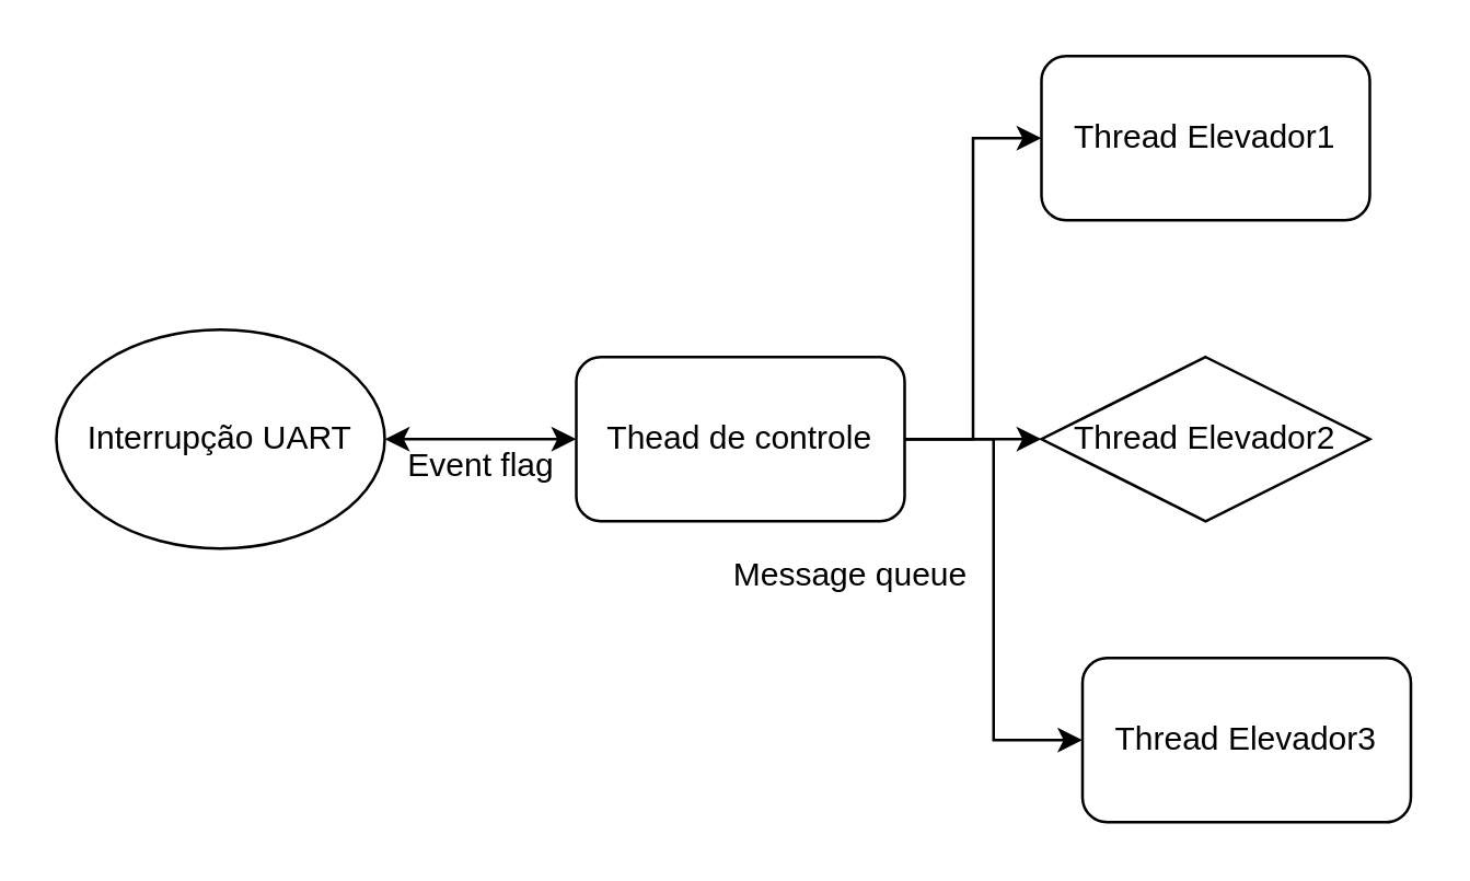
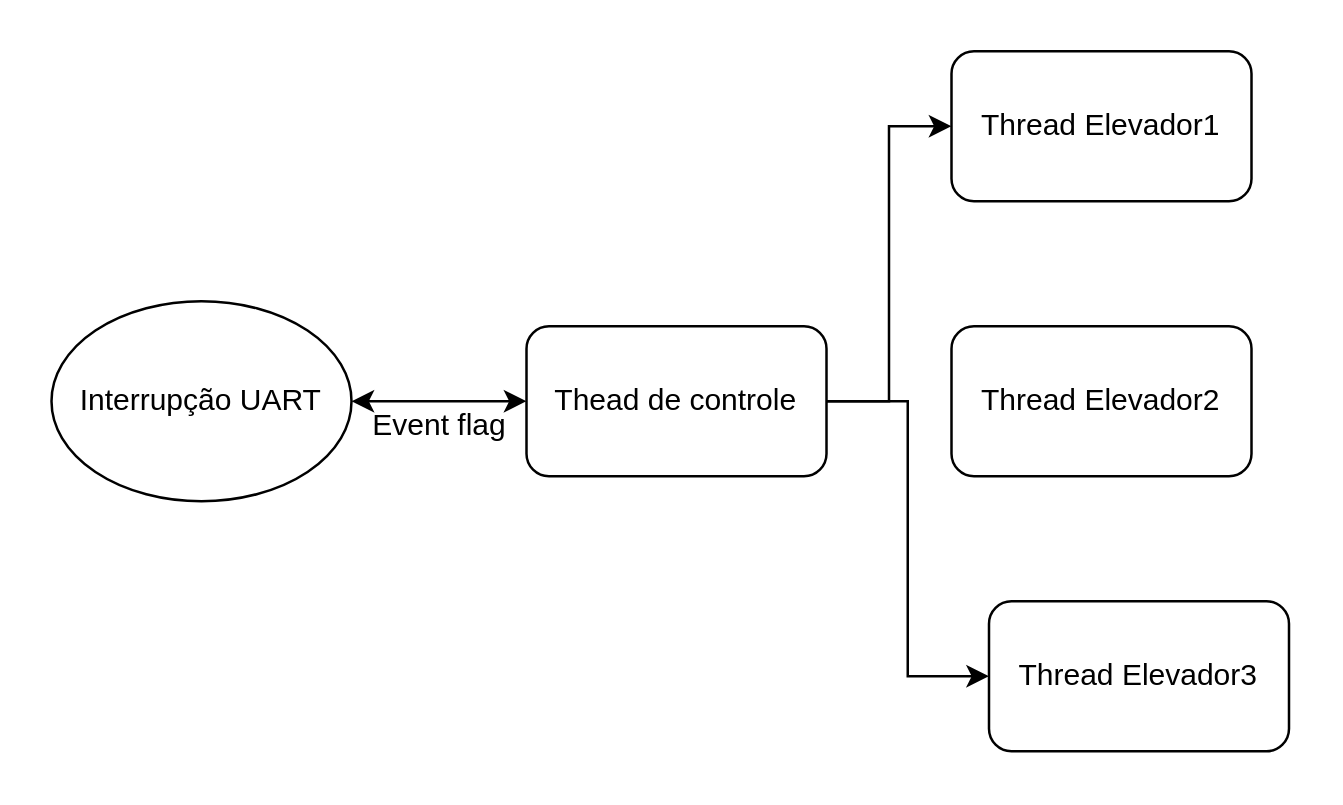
  <mxCell id="0" />
  <mxCell id="1" parent="0" />
  <mxCell id="2" value="" style="edgeStyle=orthogonalEdgeStyle;rounded=0;orthogonalLoop=1;jettySize=auto;html=1;startArrow=classic;startFill=1;" edge="1" parent="1" source="3" target="7"><mxGeometry relative="1" as="geometry" /></mxCell>
  <mxCell id="3" value="Interrupção UART" style="ellipse;whiteSpace=wrap;html=1;" parent="1" vertex="1"><mxGeometry x="20" y="120" width="120" height="80" as="geometry" /></mxCell>
- <mxCell id="4" value="" style="edgeStyle=orthogonalEdgeStyle;rounded=0;orthogonalLoop=1;jettySize=auto;html=1;" edge="1" parent="1" source="7" target="10"><mxGeometry relative="1" as="geometry" /></mxCell>
  <mxCell id="5" style="edgeStyle=orthogonalEdgeStyle;rounded=0;orthogonalLoop=1;jettySize=auto;html=1;exitX=1;exitY=0.5;exitDx=0;exitDy=0;entryX=0;entryY=0.5;entryDx=0;entryDy=0;" edge="1" parent="1" source="7" target="9"><mxGeometry relative="1" as="geometry" /></mxCell>
  <mxCell id="6" style="edgeStyle=orthogonalEdgeStyle;rounded=0;orthogonalLoop=1;jettySize=auto;html=1;exitX=1;exitY=0.5;exitDx=0;exitDy=0;entryX=0;entryY=0.5;entryDx=0;entryDy=0;" edge="1" parent="1" source="7" target="11"><mxGeometry relative="1" as="geometry" /></mxCell>
  <mxCell id="7" value="Thead de controle" style="rounded=1;whiteSpace=wrap;html=1;" parent="1" vertex="1"><mxGeometry x="210" y="130" width="120" height="60" as="geometry" /></mxCell>
  <mxCell id="8" value="Event flag" style="text;html=1;align=center;verticalAlign=middle;resizable=0;points=[];autosize=1;strokeColor=none;" vertex="1" parent="1"><mxGeometry x="140" y="160" width="70" height="20" as="geometry" /></mxCell>
  <mxCell id="9" value="Thread Elevador1" style="rounded=1;whiteSpace=wrap;html=1;" vertex="1" parent="1"><mxGeometry x="380" y="20" width="120" height="60" as="geometry" /></mxCell>
- <mxCell id="10" value="&lt;span&gt;Thread Elevador2&lt;/span&gt;" style="rhombus;whiteSpace=wrap;html=1;" vertex="1" parent="1"><mxGeometry x="380" y="130" width="120" height="60" as="geometry" /></mxCell>
+ <mxCell id="10" value="&lt;span&gt;Thread Elevador2&lt;/span&gt;" style="rounded=1;whiteSpace=wrap;html=1;" vertex="1" parent="1"><mxGeometry x="380" y="130" width="120" height="60" as="geometry" /></mxCell>
  <mxCell id="11" value="&lt;span&gt;Thread Elevador3&lt;/span&gt;" style="rounded=1;whiteSpace=wrap;html=1;" vertex="1" parent="1"><mxGeometry x="395" y="240" width="120" height="60" as="geometry" /></mxCell>
- <mxCell id="12" value="Message queue" style="text;html=1;align=center;verticalAlign=middle;resizable=0;points=[];autosize=1;strokeColor=none;" vertex="1" parent="1"><mxGeometry x="260" y="200" width="100" height="20" as="geometry" /></mxCell>
